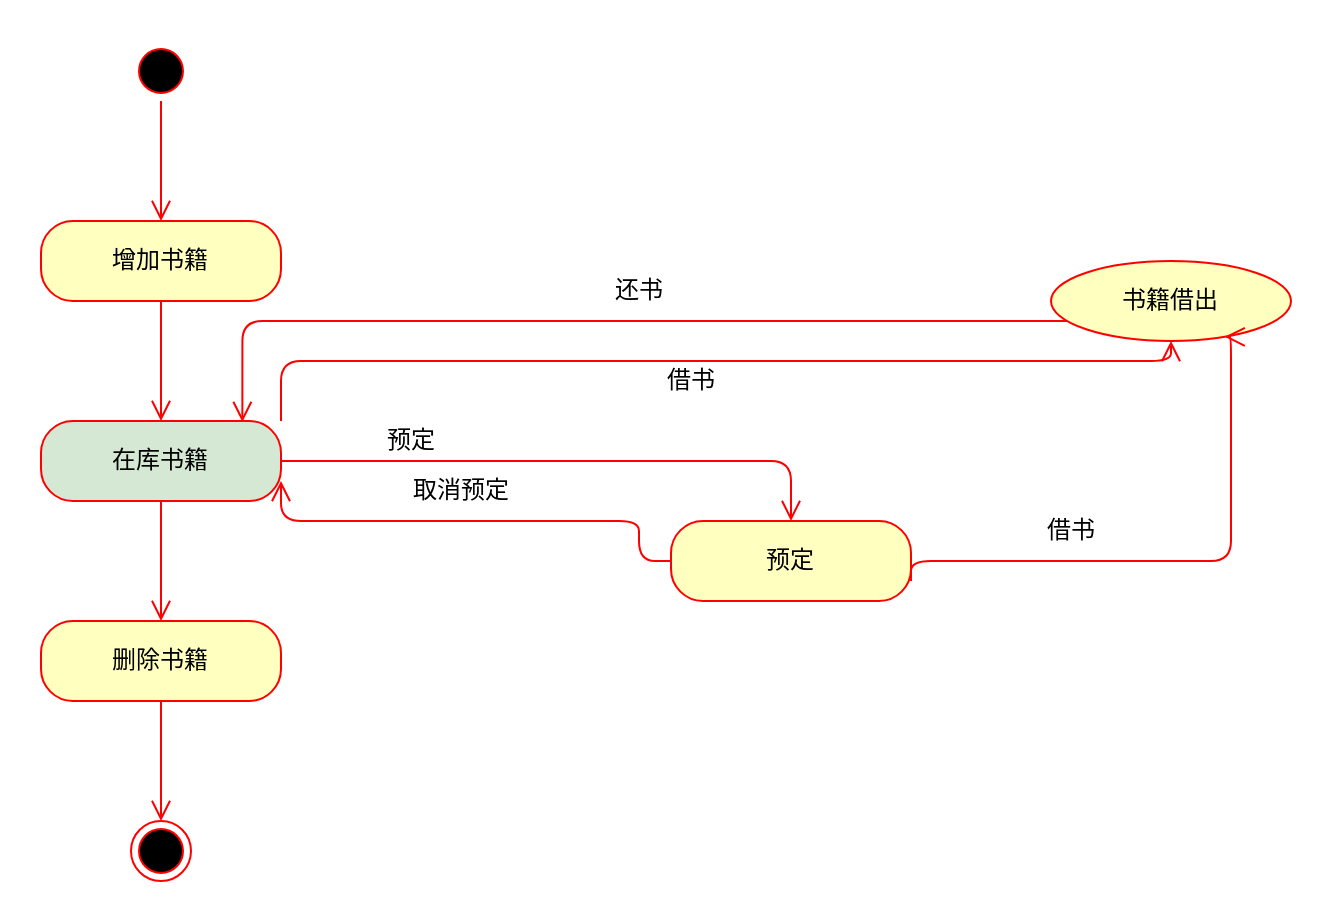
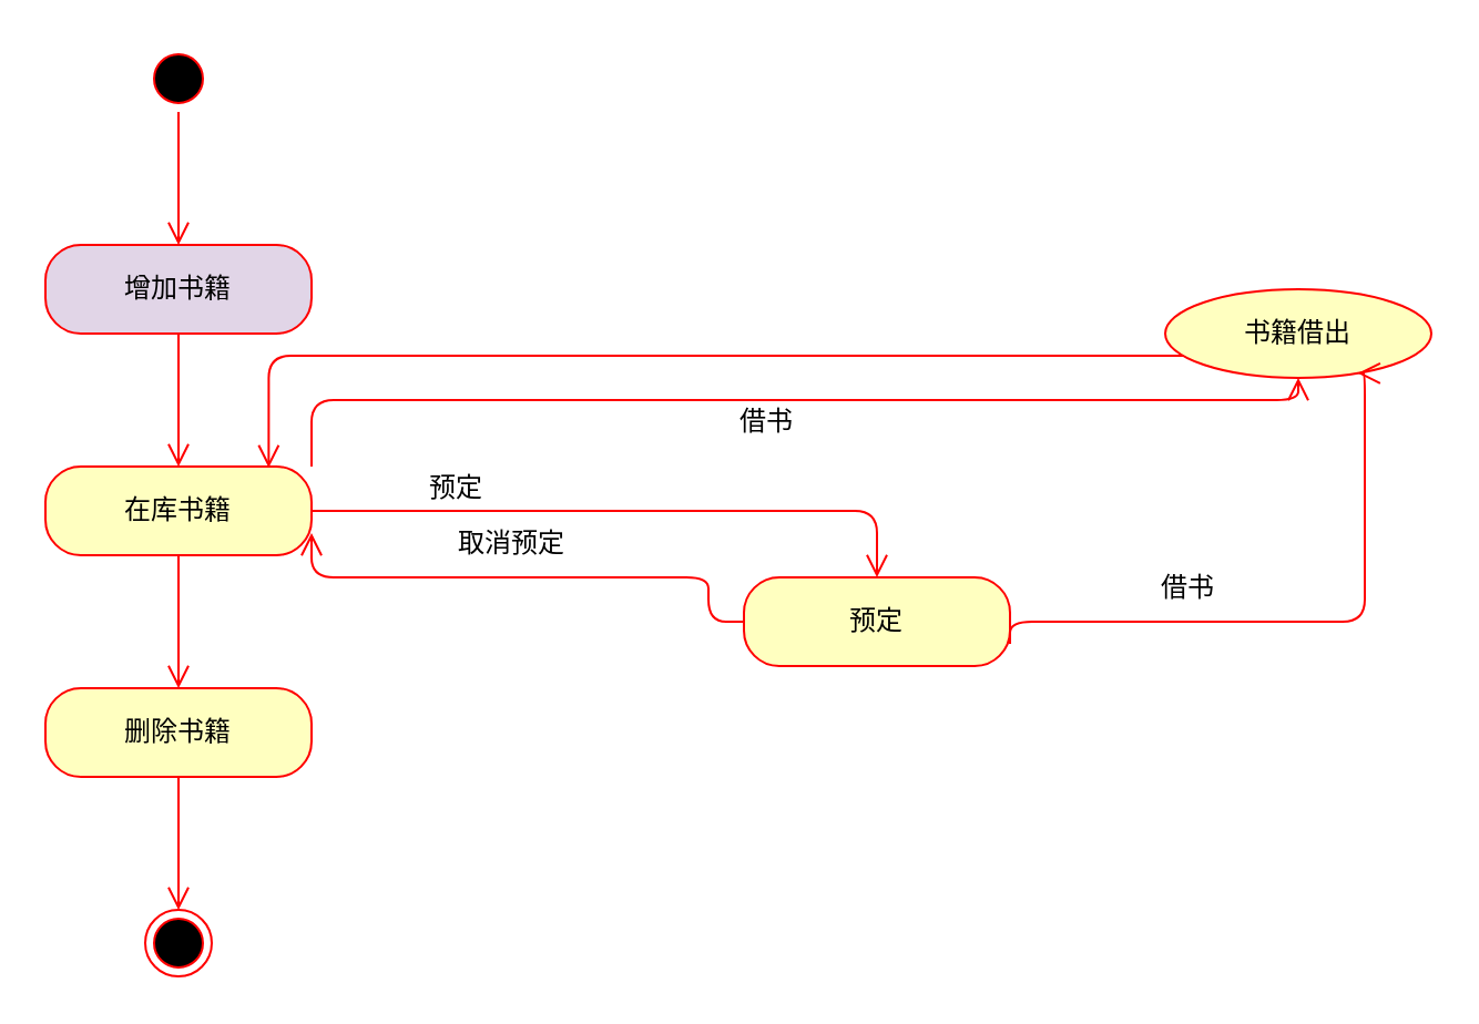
  <mxCell id="0" />
  <mxCell id="1" parent="0" />
  <mxCell id="2" value="" style="ellipse;html=1;shape=startState;fillColor=#000000;strokeColor=#ff0000;" vertex="1" parent="1"><mxGeometry x="65" y="20" width="30" height="30" as="geometry" /></mxCell>
  <mxCell id="3" value="" style="edgeStyle=orthogonalEdgeStyle;html=1;verticalAlign=bottom;endArrow=open;endSize=8;strokeColor=#ff0000;" edge="1" source="2" parent="1"><mxGeometry relative="1" as="geometry"><mxPoint x="80" y="110" as="targetPoint" /></mxGeometry></mxCell>
- <mxCell id="4" value="增加书籍" style="rounded=1;whiteSpace=wrap;html=1;arcSize=40;fontColor=#000000;fillColor=#ffffc0;strokeColor=#ff0000;" vertex="1" parent="1"><mxGeometry x="20" y="110" width="120" height="40" as="geometry" /></mxCell>
+ <mxCell id="4" value="增加书籍" style="rounded=1;whiteSpace=wrap;html=1;arcSize=40;fontColor=#000000;fillColor=#e1d5e7;strokeColor=#ff0000;" vertex="1" parent="1"><mxGeometry x="20" y="110" width="120" height="40" as="geometry" /></mxCell>
  <mxCell id="5" value="" style="edgeStyle=orthogonalEdgeStyle;html=1;verticalAlign=bottom;endArrow=open;endSize=8;strokeColor=#ff0000;" edge="1" source="4" parent="1"><mxGeometry relative="1" as="geometry"><mxPoint x="80" y="210" as="targetPoint" /></mxGeometry></mxCell>
- <mxCell id="6" value="在库书籍" style="rounded=1;whiteSpace=wrap;html=1;arcSize=40;fontColor=#000000;fillColor=#d5e8d4;strokeColor=#ff0000;" vertex="1" parent="1"><mxGeometry x="20" y="210" width="120" height="40" as="geometry" /></mxCell>
+ <mxCell id="6" value="在库书籍" style="rounded=1;whiteSpace=wrap;html=1;arcSize=40;fontColor=#000000;fillColor=#ffffc0;strokeColor=#ff0000;" vertex="1" parent="1"><mxGeometry x="20" y="210" width="120" height="40" as="geometry" /></mxCell>
  <mxCell id="7" value="" style="edgeStyle=orthogonalEdgeStyle;html=1;verticalAlign=bottom;endArrow=open;endSize=8;strokeColor=#ff0000;" edge="1" source="6" parent="1"><mxGeometry relative="1" as="geometry"><mxPoint x="80" y="310" as="targetPoint" /></mxGeometry></mxCell>
  <mxCell id="8" value="删除书籍" style="rounded=1;whiteSpace=wrap;html=1;arcSize=40;fontColor=#000000;fillColor=#ffffc0;strokeColor=#ff0000;" vertex="1" parent="1"><mxGeometry x="20" y="310" width="120" height="40" as="geometry" /></mxCell>
  <mxCell id="9" value="" style="edgeStyle=orthogonalEdgeStyle;html=1;verticalAlign=bottom;endArrow=open;endSize=8;strokeColor=#ff0000;" edge="1" source="8" parent="1"><mxGeometry relative="1" as="geometry"><mxPoint x="80" y="410" as="targetPoint" /></mxGeometry></mxCell>
  <mxCell id="10" value="" style="ellipse;html=1;shape=endState;fillColor=#000000;strokeColor=#ff0000;" vertex="1" parent="1"><mxGeometry x="65" y="410" width="30" height="30" as="geometry" /></mxCell>
  <mxCell id="11" value="预定" style="rounded=1;whiteSpace=wrap;html=1;arcSize=40;fontColor=#000000;fillColor=#ffffc0;strokeColor=#ff0000;" vertex="1" parent="1"><mxGeometry x="335" y="260" width="120" height="40" as="geometry" /></mxCell>
  <mxCell id="12" value="" style="edgeStyle=orthogonalEdgeStyle;html=1;verticalAlign=bottom;endArrow=open;endSize=8;strokeColor=#ff0000;entryX=1;entryY=0.75;entryDx=0;entryDy=0;exitX=0;exitY=0.5;exitDx=0;exitDy=0;" edge="1" source="11" parent="1" target="6"><mxGeometry relative="1" as="geometry"><mxPoint x="379" y="310" as="targetPoint" /><Array as="points"><mxPoint x="319" y="280" /><mxPoint x="319" y="260" /><mxPoint x="140" y="260" /></Array></mxGeometry></mxCell>
  <mxCell id="13" value="取消预定" style="text;html=1;align=center;verticalAlign=middle;resizable=0;points=[];autosize=1;strokeColor=none;fillColor=none;" vertex="1" parent="1"><mxGeometry x="195" y="230" width="70" height="30" as="geometry" /></mxCell>
  <mxCell id="14" value="" style="edgeStyle=orthogonalEdgeStyle;html=1;verticalAlign=bottom;endArrow=open;endSize=8;strokeColor=#ff0000;exitX=1;exitY=0.5;exitDx=0;exitDy=0;entryX=0.5;entryY=0;entryDx=0;entryDy=0;" edge="1" source="6" parent="1" target="11"><mxGeometry relative="1" as="geometry"><mxPoint x="345" y="230" as="targetPoint" /><Array as="points"><mxPoint x="395" y="230" /></Array></mxGeometry></mxCell>
  <mxCell id="15" value="预定" style="text;html=1;align=center;verticalAlign=middle;resizable=0;points=[];autosize=1;strokeColor=none;fillColor=none;" vertex="1" parent="1"><mxGeometry x="180" y="205" width="50" height="30" as="geometry" /></mxCell>
  <mxCell id="16" value="书籍借出" style="ellipse;whiteSpace=wrap;html=1;arcSize=40;fontColor=#000000;fillColor=#ffffc0;strokeColor=#ff0000;" vertex="1" parent="1"><mxGeometry x="525" y="130" width="120" height="40" as="geometry" /></mxCell>
  <mxCell id="17" value="" style="edgeStyle=orthogonalEdgeStyle;html=1;verticalAlign=bottom;endArrow=open;endSize=8;strokeColor=#ff0000;entryX=0.839;entryY=0.013;entryDx=0;entryDy=0;entryPerimeter=0;" edge="1" source="16" parent="1" target="6"><mxGeometry relative="1" as="geometry"><mxPoint x="205" y="120" as="targetPoint" /><Array as="points"><mxPoint x="121" y="160" /></Array></mxGeometry></mxCell>
- <mxCell id="18" value="还书" style="text;html=1;align=center;verticalAlign=middle;resizable=0;points=[];autosize=1;strokeColor=none;fillColor=none;" vertex="1" parent="1"><mxGeometry x="294" y="130" width="50" height="30" as="geometry" /></mxCell>
  <mxCell id="19" value="" style="edgeStyle=orthogonalEdgeStyle;html=1;verticalAlign=bottom;endArrow=open;endSize=8;strokeColor=#ff0000;entryX=0.5;entryY=1;entryDx=0;entryDy=0;exitX=1;exitY=0;exitDx=0;exitDy=0;" edge="1" parent="1" source="6" target="16"><mxGeometry relative="1" as="geometry"><mxPoint x="120.68" y="380.52" as="targetPoint" /><mxPoint x="525" y="330" as="sourcePoint" /><Array as="points"><mxPoint x="140" y="180" /><mxPoint x="585" y="180" /></Array></mxGeometry></mxCell>
  <mxCell id="20" value="借书" style="text;html=1;align=center;verticalAlign=middle;resizable=0;points=[];autosize=1;strokeColor=none;fillColor=none;" vertex="1" parent="1"><mxGeometry x="320" y="175" width="50" height="30" as="geometry" /></mxCell>
  <mxCell id="21" value="" style="edgeStyle=orthogonalEdgeStyle;html=1;verticalAlign=bottom;endArrow=open;endSize=8;strokeColor=#ff0000;entryX=0.75;entryY=1;entryDx=0;entryDy=0;exitX=1;exitY=0.75;exitDx=0;exitDy=0;exitPerimeter=0;" edge="1" parent="1" source="11" target="16"><mxGeometry relative="1" as="geometry"><mxPoint x="160.68" y="330.52" as="targetPoint" /><mxPoint x="565" y="280" as="sourcePoint" /><Array as="points"><mxPoint x="455" y="280" /><mxPoint x="615" y="280" /></Array></mxGeometry></mxCell>
  <mxCell id="22" value="借书" style="text;html=1;align=center;verticalAlign=middle;resizable=0;points=[];autosize=1;strokeColor=none;fillColor=none;" vertex="1" parent="1"><mxGeometry x="510" y="250" width="50" height="30" as="geometry" /></mxCell>
